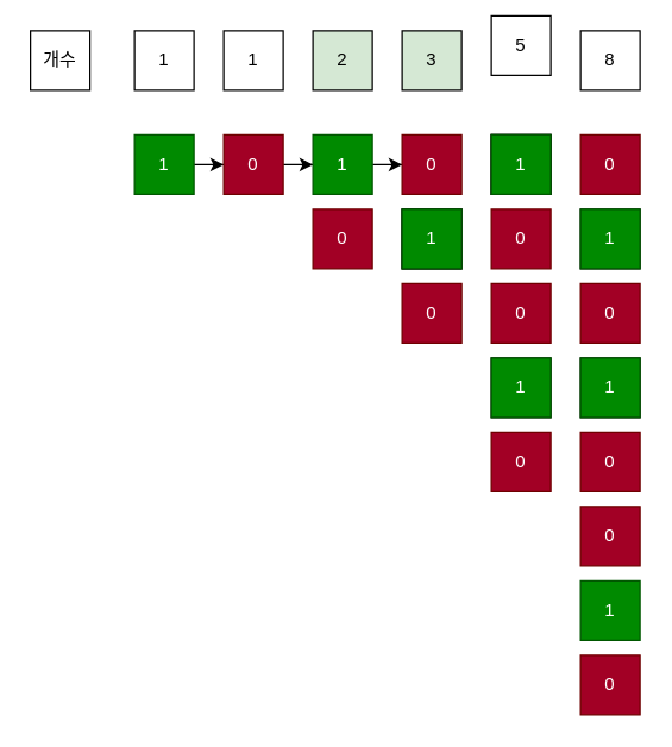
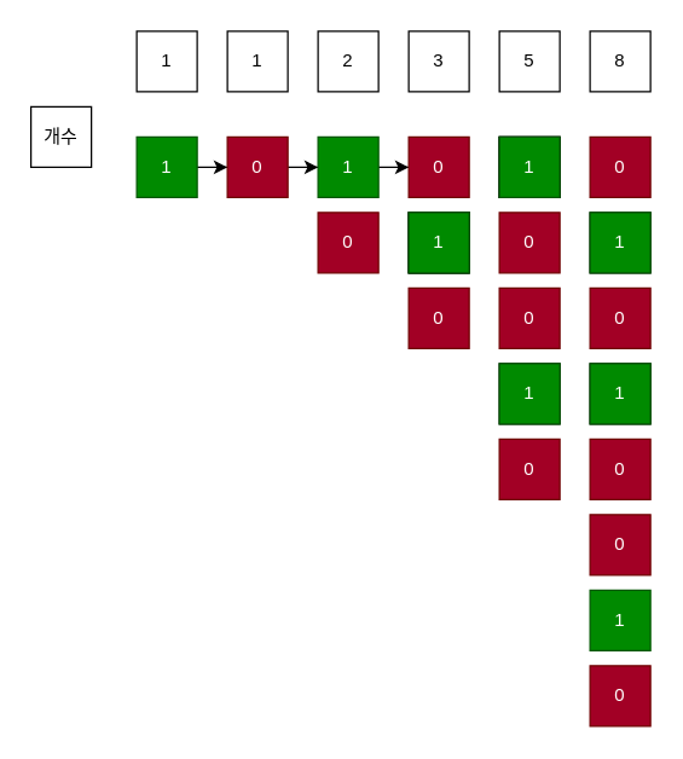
  <mxCell id="0" />
  <mxCell id="1" parent="0" />
  <mxCell id="2" value="1" style="rounded=0;whiteSpace=wrap;html=1;" vertex="1" parent="1"><mxGeometry x="90" y="20" width="40" height="40" as="geometry" /></mxCell>
  <mxCell id="3" value="1" style="rounded=0;whiteSpace=wrap;html=1;" vertex="1" parent="1"><mxGeometry x="150" y="20" width="40" height="40" as="geometry" /></mxCell>
- <mxCell id="4" value="2" style="rounded=0;whiteSpace=wrap;html=1;fillColor=#d5e8d4;" vertex="1" parent="1"><mxGeometry x="210" y="20" width="40" height="40" as="geometry" /></mxCell>
+ <mxCell id="4" value="2" style="rounded=0;whiteSpace=wrap;html=1;" vertex="1" parent="1"><mxGeometry x="210" y="20" width="40" height="40" as="geometry" /></mxCell>
  <mxCell id="5" style="edgeStyle=orthogonalEdgeStyle;rounded=0;orthogonalLoop=1;jettySize=auto;html=1;entryX=0;entryY=0.5;entryDx=0;entryDy=0;" edge="1" parent="1" source="6" target="8"><mxGeometry relative="1" as="geometry" /></mxCell>
  <mxCell id="6" value="1" style="rounded=0;whiteSpace=wrap;html=1;fillColor=#008a00;fontColor=#ffffff;strokeColor=#005700;" vertex="1" parent="1"><mxGeometry x="90" y="90" width="40" height="40" as="geometry" /></mxCell>
  <mxCell id="7" style="edgeStyle=orthogonalEdgeStyle;rounded=0;orthogonalLoop=1;jettySize=auto;html=1;entryX=0;entryY=0.5;entryDx=0;entryDy=0;" edge="1" parent="1" source="8" target="10"><mxGeometry relative="1" as="geometry" /></mxCell>
  <mxCell id="8" value="0" style="rounded=0;whiteSpace=wrap;html=1;fillColor=#a20025;fontColor=#ffffff;strokeColor=#6F0000;" vertex="1" parent="1"><mxGeometry x="150" y="90" width="40" height="40" as="geometry" /></mxCell>
  <mxCell id="9" style="edgeStyle=orthogonalEdgeStyle;rounded=0;orthogonalLoop=1;jettySize=auto;html=1;entryX=0;entryY=0.5;entryDx=0;entryDy=0;" edge="1" parent="1" source="10" target="12"><mxGeometry relative="1" as="geometry" /></mxCell>
  <mxCell id="10" value="1" style="rounded=0;whiteSpace=wrap;html=1;fillColor=#008a00;fontColor=#ffffff;strokeColor=#005700;" vertex="1" parent="1"><mxGeometry x="210" y="90" width="40" height="40" as="geometry" /></mxCell>
  <mxCell id="11" value="0" style="rounded=0;whiteSpace=wrap;html=1;fillColor=#a20025;fontColor=#ffffff;strokeColor=#6F0000;" vertex="1" parent="1"><mxGeometry x="210" y="140" width="40" height="40" as="geometry" /></mxCell>
  <mxCell id="12" value="0" style="rounded=0;whiteSpace=wrap;html=1;fillColor=#a20025;fontColor=#ffffff;strokeColor=#6F0000;" vertex="1" parent="1"><mxGeometry x="270" y="90" width="40" height="40" as="geometry" /></mxCell>
  <mxCell id="13" value="1" style="rounded=0;whiteSpace=wrap;html=1;" vertex="1" parent="1"><mxGeometry x="270" y="140" width="40" height="40" as="geometry" /></mxCell>
  <mxCell id="14" value="0" style="rounded=0;whiteSpace=wrap;html=1;fillColor=#a20025;fontColor=#ffffff;strokeColor=#6F0000;" vertex="1" parent="1"><mxGeometry x="270" y="190" width="40" height="40" as="geometry" /></mxCell>
- <mxCell id="15" value="개수" style="rounded=0;whiteSpace=wrap;html=1;" vertex="1" parent="1"><mxGeometry x="20" y="20" width="40" height="40" as="geometry" /></mxCell>
- <mxCell id="16" value="3" style="rounded=0;whiteSpace=wrap;html=1;fillColor=#d5e8d4;" vertex="1" parent="1"><mxGeometry x="270" y="20" width="40" height="40" as="geometry" /></mxCell>
+ <mxCell id="15" value="개수" style="rounded=0;whiteSpace=wrap;html=1;" vertex="1" parent="1"><mxGeometry x="20" y="70" width="40" height="40" as="geometry" /></mxCell>
+ <mxCell id="16" value="3" style="rounded=0;whiteSpace=wrap;html=1;" vertex="1" parent="1"><mxGeometry x="270" y="20" width="40" height="40" as="geometry" /></mxCell>
  <mxCell id="17" value="1" style="rounded=0;whiteSpace=wrap;html=1;" vertex="1" parent="1"><mxGeometry x="330" y="90" width="40" height="40" as="geometry" /></mxCell>
  <mxCell id="18" value="0" style="rounded=0;whiteSpace=wrap;html=1;fillColor=#a20025;fontColor=#ffffff;strokeColor=#6F0000;" vertex="1" parent="1"><mxGeometry x="330" y="140" width="40" height="40" as="geometry" /></mxCell>
  <mxCell id="19" value="0" style="rounded=0;whiteSpace=wrap;html=1;fillColor=#a20025;fontColor=#ffffff;strokeColor=#6F0000;" vertex="1" parent="1"><mxGeometry x="330" y="190" width="40" height="40" as="geometry" /></mxCell>
  <mxCell id="20" value="1" style="rounded=0;whiteSpace=wrap;html=1;" vertex="1" parent="1"><mxGeometry x="330" y="240" width="40" height="40" as="geometry" /></mxCell>
  <mxCell id="21" value="0" style="rounded=0;whiteSpace=wrap;html=1;fillColor=#a20025;fontColor=#ffffff;strokeColor=#6F0000;" vertex="1" parent="1"><mxGeometry x="330" y="290" width="40" height="40" as="geometry" /></mxCell>
- <mxCell id="22" value="5" style="rounded=0;whiteSpace=wrap;html=1;" vertex="1" parent="1"><mxGeometry x="330" y="10" width="40" height="40" as="geometry" /></mxCell>
+ <mxCell id="22" value="5" style="rounded=0;whiteSpace=wrap;html=1;" vertex="1" parent="1"><mxGeometry x="330" y="20" width="40" height="40" as="geometry" /></mxCell>
  <mxCell id="23" value="0" style="rounded=0;whiteSpace=wrap;html=1;fillColor=#a20025;fontColor=#ffffff;strokeColor=#6F0000;" vertex="1" parent="1"><mxGeometry x="390" y="90" width="40" height="40" as="geometry" /></mxCell>
  <mxCell id="24" value="1" style="rounded=0;whiteSpace=wrap;html=1;" vertex="1" parent="1"><mxGeometry x="390" y="140" width="40" height="40" as="geometry" /></mxCell>
  <mxCell id="25" value="0" style="rounded=0;whiteSpace=wrap;html=1;fillColor=#a20025;fontColor=#ffffff;strokeColor=#6F0000;" vertex="1" parent="1"><mxGeometry x="390" y="190" width="40" height="40" as="geometry" /></mxCell>
  <mxCell id="26" value="1" style="rounded=0;whiteSpace=wrap;html=1;" vertex="1" parent="1"><mxGeometry x="390" y="240" width="40" height="40" as="geometry" /></mxCell>
  <mxCell id="27" value="0" style="rounded=0;whiteSpace=wrap;html=1;fillColor=#a20025;fontColor=#ffffff;strokeColor=#6F0000;" vertex="1" parent="1"><mxGeometry x="390" y="290" width="40" height="40" as="geometry" /></mxCell>
  <mxCell id="28" value="0" style="rounded=0;whiteSpace=wrap;html=1;fillColor=#a20025;fontColor=#ffffff;strokeColor=#6F0000;" vertex="1" parent="1"><mxGeometry x="390" y="340" width="40" height="40" as="geometry" /></mxCell>
  <mxCell id="29" value="1" style="rounded=0;whiteSpace=wrap;html=1;strokeColor=#005700;fillColor=#008a00;fontColor=#ffffff;" vertex="1" parent="1"><mxGeometry x="390" y="390" width="40" height="40" as="geometry" /></mxCell>
  <mxCell id="30" value="0" style="rounded=0;whiteSpace=wrap;html=1;fillColor=#a20025;fontColor=#ffffff;strokeColor=#6F0000;" vertex="1" parent="1"><mxGeometry x="390" y="440" width="40" height="40" as="geometry" /></mxCell>
  <mxCell id="31" value="8" style="rounded=0;whiteSpace=wrap;html=1;" vertex="1" parent="1"><mxGeometry x="390" y="20" width="40" height="40" as="geometry" /></mxCell>
  <mxCell id="32" value="1" style="rounded=0;whiteSpace=wrap;html=1;" vertex="1" parent="1"><mxGeometry x="270" y="140" width="40" height="40" as="geometry" /></mxCell>
  <mxCell id="33" value="1" style="rounded=0;whiteSpace=wrap;html=1;" vertex="1" parent="1"><mxGeometry x="330" y="90" width="40" height="40" as="geometry" /></mxCell>
  <mxCell id="34" value="1" style="rounded=0;whiteSpace=wrap;html=1;fillColor=#008a00;fontColor=#ffffff;strokeColor=#005700;" vertex="1" parent="1"><mxGeometry x="270" y="140" width="40" height="40" as="geometry" /></mxCell>
  <mxCell id="35" value="1" style="rounded=0;whiteSpace=wrap;html=1;fillColor=#008a00;fontColor=#ffffff;strokeColor=#005700;" vertex="1" parent="1"><mxGeometry x="330" y="90" width="40" height="40" as="geometry" /></mxCell>
  <mxCell id="36" value="1" style="rounded=0;whiteSpace=wrap;html=1;fillColor=#008a00;fontColor=#ffffff;strokeColor=#005700;" vertex="1" parent="1"><mxGeometry x="390" y="140" width="40" height="40" as="geometry" /></mxCell>
  <mxCell id="37" value="1" style="rounded=0;whiteSpace=wrap;html=1;fillColor=#008a00;fontColor=#ffffff;strokeColor=#005700;" vertex="1" parent="1"><mxGeometry x="390" y="240" width="40" height="40" as="geometry" /></mxCell>
  <mxCell id="38" value="1" style="rounded=0;whiteSpace=wrap;html=1;fillColor=#008a00;fontColor=#ffffff;strokeColor=#005700;" vertex="1" parent="1"><mxGeometry x="330" y="240" width="40" height="40" as="geometry" /></mxCell>
